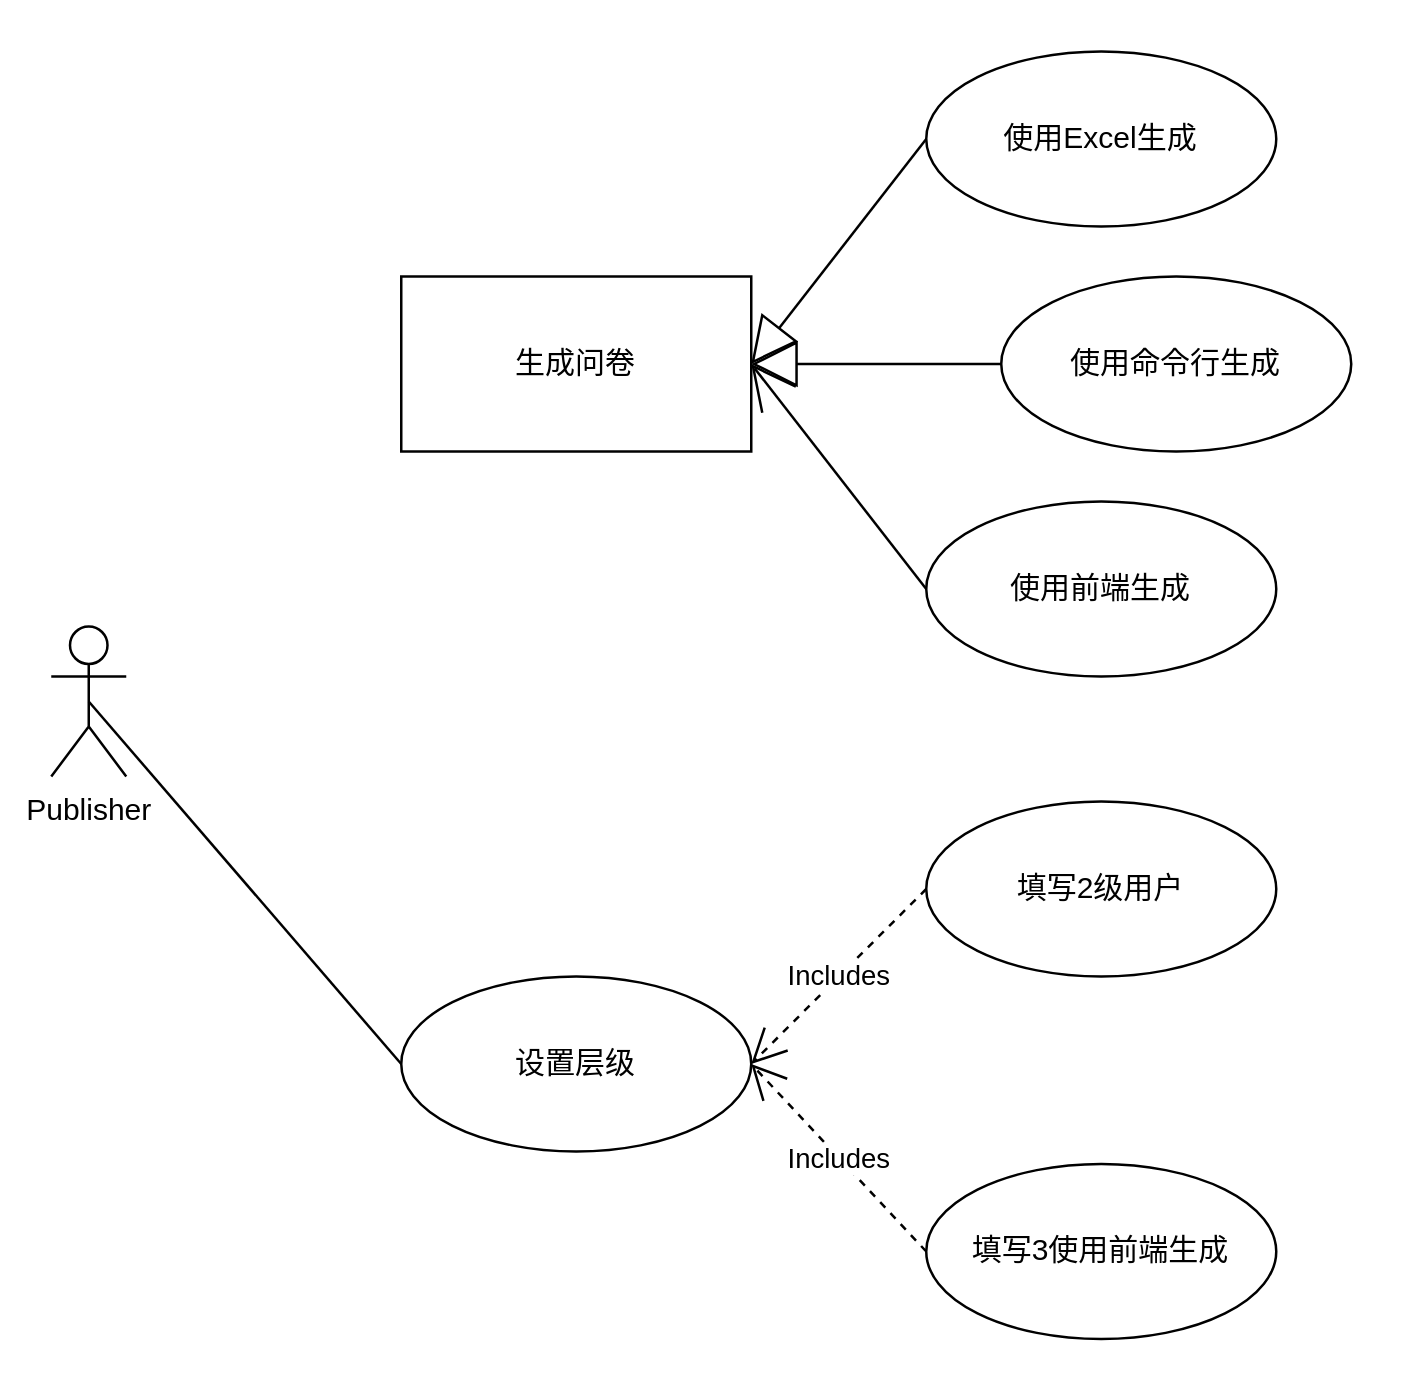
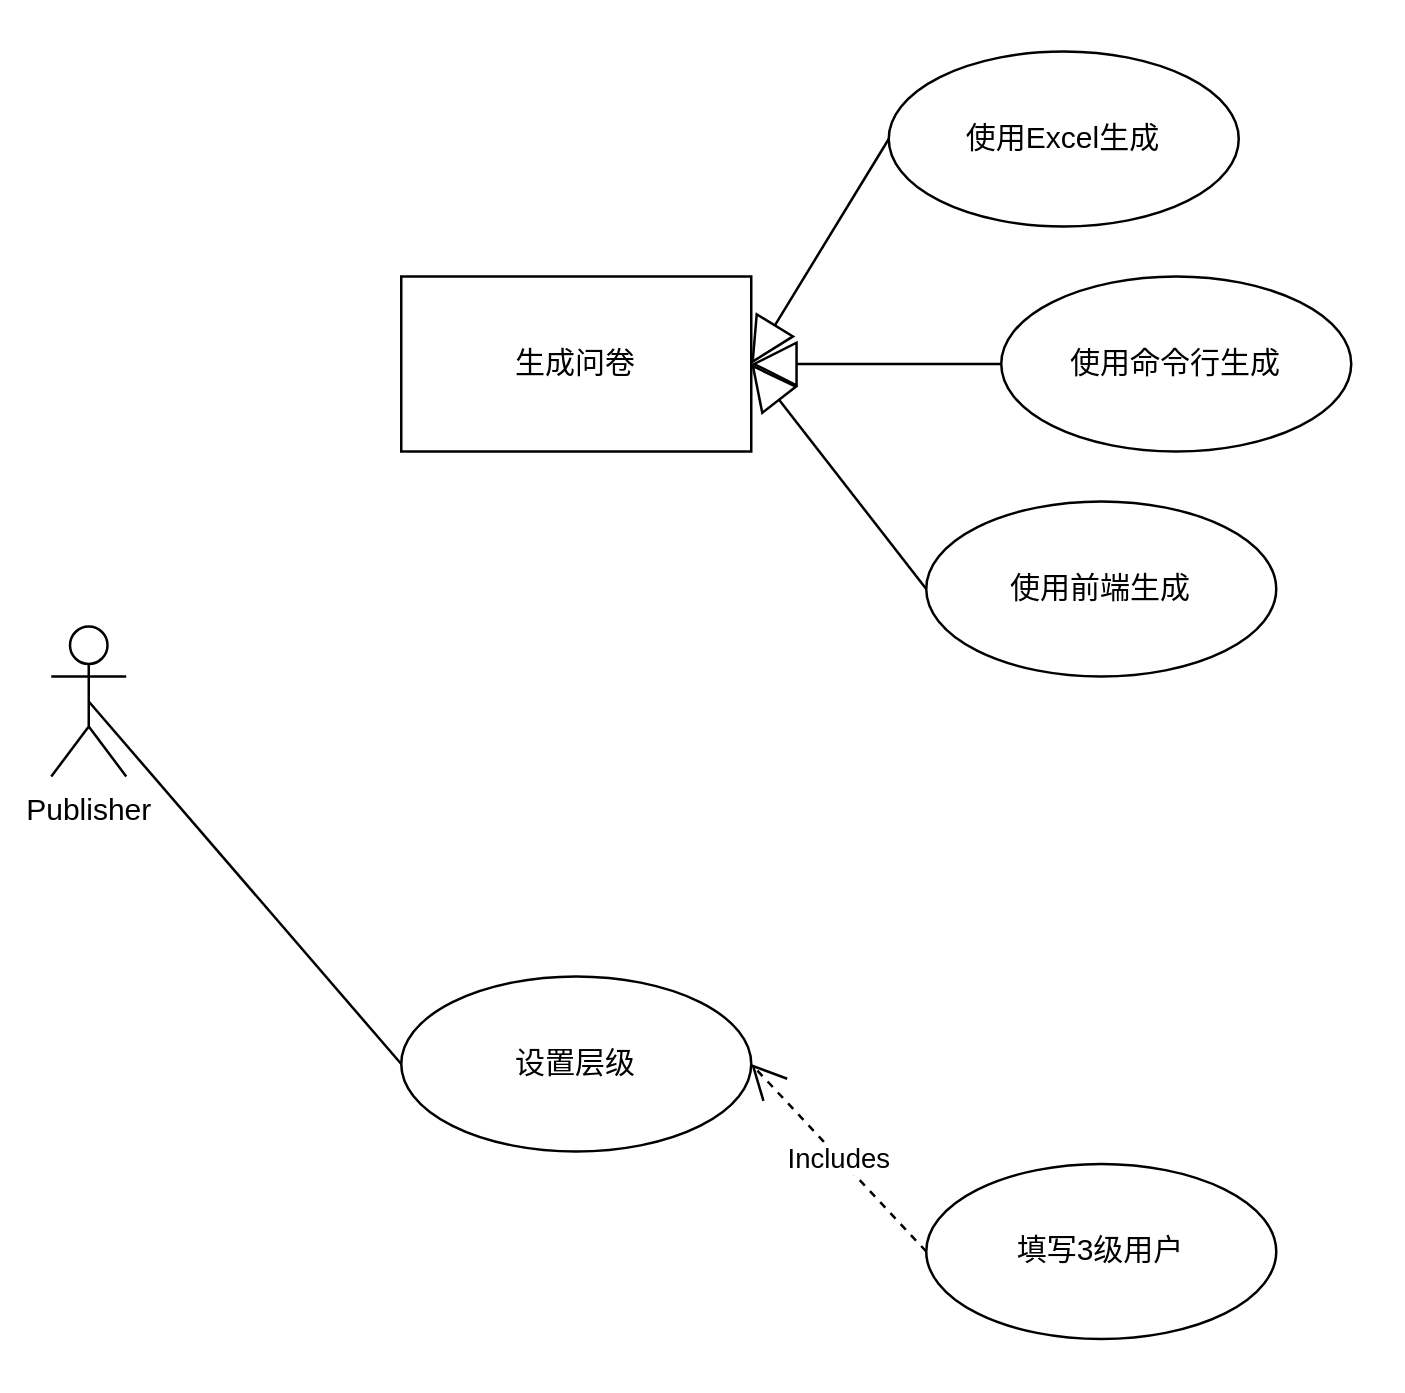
  <mxCell id="0" />
  <mxCell id="1" parent="0" />
  <mxCell id="2" value="Publisher" style="shape=umlActor;verticalLabelPosition=bottom;verticalAlign=top;html=1;" vertex="1" parent="1"><mxGeometry x="20" y="250" width="30" height="60" as="geometry" /></mxCell>
  <mxCell id="3" value="生成问卷" style="whiteSpace=wrap;html=1;rounded=0;" vertex="1" parent="1"><mxGeometry x="160" y="110" width="140" height="70" as="geometry" /></mxCell>
- <mxCell id="4" value="使用Excel生成" style="ellipse;whiteSpace=wrap;html=1;" vertex="1" parent="1"><mxGeometry x="370" y="20" width="140" height="70" as="geometry" /></mxCell>
+ <mxCell id="4" value="使用Excel生成" style="ellipse;whiteSpace=wrap;html=1;" vertex="1" parent="1"><mxGeometry x="355" y="20" width="140" height="70" as="geometry" /></mxCell>
  <mxCell id="5" value="使用命令行生成" style="ellipse;whiteSpace=wrap;html=1;" vertex="1" parent="1"><mxGeometry x="400" y="110" width="140" height="70" as="geometry" /></mxCell>
  <mxCell id="6" value="使用前端生成" style="ellipse;whiteSpace=wrap;html=1;" vertex="1" parent="1"><mxGeometry x="370" y="200" width="140" height="70" as="geometry" /></mxCell>
  <mxCell id="7" value="设置层级" style="ellipse;whiteSpace=wrap;html=1;" vertex="1" parent="1"><mxGeometry x="160" y="390" width="140" height="70" as="geometry" /></mxCell>
- <mxCell id="8" value="填写2级用户" style="ellipse;whiteSpace=wrap;html=1;" vertex="1" parent="1"><mxGeometry x="370" y="320" width="140" height="70" as="geometry" /></mxCell>
- <mxCell id="9" value="填写3使用前端生成" style="ellipse;whiteSpace=wrap;html=1;" vertex="1" parent="1"><mxGeometry x="370" y="465" width="140" height="70" as="geometry" /></mxCell>
+ <mxCell id="9" value="填写3级用户" style="ellipse;whiteSpace=wrap;html=1;" vertex="1" parent="1"><mxGeometry x="370" y="465" width="140" height="70" as="geometry" /></mxCell>
  <mxCell id="10" value="Includes" style="endArrow=open;endSize=12;dashed=1;html=1;rounded=0;entryX=1;entryY=0.5;entryDx=0;entryDy=0;exitX=0;exitY=0.5;exitDx=0;exitDy=0;" edge="1" parent="1" source="9" target="7"><mxGeometry width="160" relative="1" as="geometry"><mxPoint x="130" y="494.86" as="sourcePoint" /><mxPoint x="290" y="494.86" as="targetPoint" /></mxGeometry></mxCell>
- <mxCell id="11" value="Includes" style="endArrow=open;endSize=12;dashed=1;html=1;rounded=0;exitX=0;exitY=0.5;exitDx=0;exitDy=0;entryX=1;entryY=0.5;entryDx=0;entryDy=0;" edge="1" parent="1" source="8" target="7"><mxGeometry width="160" relative="1" as="geometry"><mxPoint x="240" y="440" as="sourcePoint" /><mxPoint x="400" y="440" as="targetPoint" /></mxGeometry></mxCell>
  <mxCell id="12" value="" style="endArrow=block;endSize=16;endFill=0;html=1;rounded=0;entryX=1;entryY=0.5;entryDx=0;entryDy=0;exitX=0;exitY=0.5;exitDx=0;exitDy=0;" edge="1" parent="1" source="5" target="3"><mxGeometry width="160" relative="1" as="geometry"><mxPoint x="210" y="160" as="sourcePoint" /><mxPoint x="370" y="160" as="targetPoint" /></mxGeometry></mxCell>
- <mxCell id="13" value="" style="endArrow=open;endSize=16;endFill=0;html=1;rounded=0;entryX=1;entryY=0.5;entryDx=0;entryDy=0;exitX=0;exitY=0.5;exitDx=0;exitDy=0;" edge="1" parent="1" source="6" target="3"><mxGeometry width="160" relative="1" as="geometry"><mxPoint x="220" y="170" as="sourcePoint" /><mxPoint x="380" y="170" as="targetPoint" /></mxGeometry></mxCell>
+ <mxCell id="13" value="" style="endArrow=block;endSize=16;endFill=0;html=1;rounded=0;entryX=1;entryY=0.5;entryDx=0;entryDy=0;exitX=0;exitY=0.5;exitDx=0;exitDy=0;" edge="1" parent="1" source="6" target="3"><mxGeometry width="160" relative="1" as="geometry"><mxPoint x="220" y="170" as="sourcePoint" /><mxPoint x="380" y="170" as="targetPoint" /></mxGeometry></mxCell>
  <mxCell id="14" value="" style="endArrow=block;endSize=16;endFill=0;html=1;rounded=0;entryX=1;entryY=0.5;entryDx=0;entryDy=0;exitX=0;exitY=0.5;exitDx=0;exitDy=0;" edge="1" parent="1" source="4" target="3"><mxGeometry width="160" relative="1" as="geometry"><mxPoint x="230" y="180" as="sourcePoint" /><mxPoint x="390" y="180" as="targetPoint" /></mxGeometry></mxCell>
  <mxCell id="15" value="" style="endArrow=none;html=1;rounded=0;exitX=0.5;exitY=0.5;exitDx=0;exitDy=0;exitPerimeter=0;entryX=0;entryY=0.5;entryDx=0;entryDy=0;" edge="1" parent="1" source="2" target="7"><mxGeometry width="50" height="50" relative="1" as="geometry"><mxPoint x="210" y="240" as="sourcePoint" /><mxPoint x="260" y="190" as="targetPoint" /></mxGeometry></mxCell>
